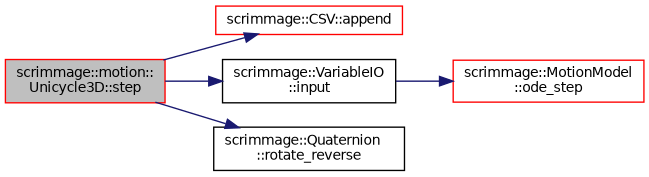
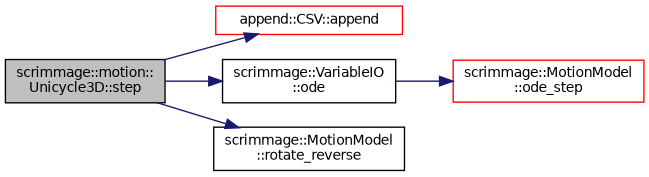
  digraph {
    rankdir=LR
    node [color=black fillcolor=white fontname=Helvetica fontsize=10 shape=record style=filled]
    edge [color=midnightblue fontname=Helvetica fontsize=10 labelfontname=Helvetica labelfontsize=10 style=solid]
-   n1 [color=red fillcolor=grey75 fontcolor=black height=0.2 label="scrimmage::motion::\lUnicycle3D::step" width=0.4]
-   n2 [color=red height=0.2 label="scrimmage::CSV::append" width=0.4]
-   n3 [height=0.2 label="scrimmage::VariableIO\l::input" width=0.4]
-   n4 [height=0.2 label="scrimmage::Quaternion\l::rotate_reverse" width=0.4]
+   n1 [fillcolor=grey75 fontcolor=black height=0.2 label="scrimmage::motion::\lUnicycle3D::step" width=0.4]
+   n2 [color=red height=0.2 label="append::CSV::append" width=0.4]
+   n3 [height=0.2 label="scrimmage::VariableIO\l::ode" width=0.4]
+   n4 [height=0.2 label="scrimmage::MotionModel\l::rotate_reverse" width=0.4]
    n5 [color=red height=0.2 label="scrimmage::MotionModel\l::ode_step" width=0.4]
    n1 -> n2
    n1 -> n3
    n1 -> n4
    n3 -> n5
  }
